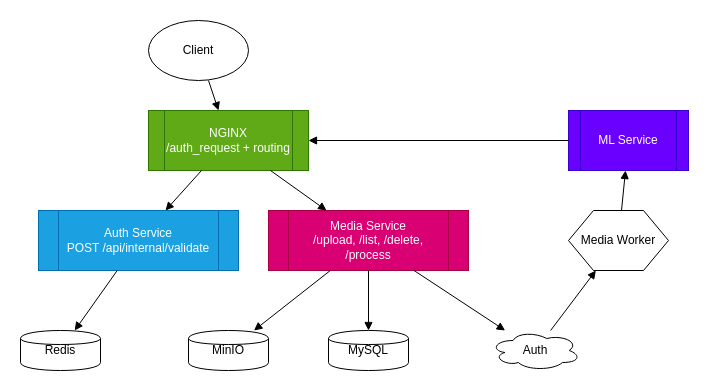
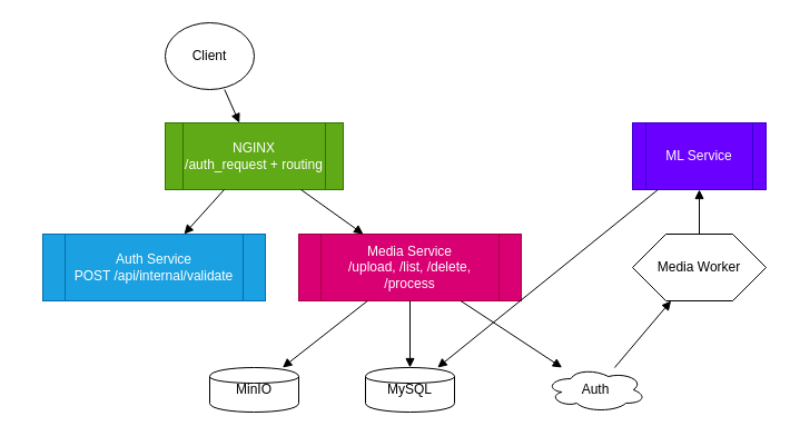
  <mxCell id="0" />
  <mxCell id="1" parent="0" />
- <mxCell id="2" value="Client" style="shape=ellipse;whiteSpace=wrap;html=1;" parent="1" vertex="1"><mxGeometry x="148" y="20" width="100" height="60" as="geometry" /></mxCell>
+ <mxCell id="2" value="Client" style="shape=ellipse;whiteSpace=wrap;html=1;" parent="1" vertex="1"><mxGeometry x="148" y="20" width="80" height="60" as="geometry" /></mxCell>
  <mxCell id="3" value="NGINX&#10;/auth_request + routing" style="shape=process;whiteSpace=wrap;html=1;fillColor=#60a917;fontColor=#ffffff;strokeColor=#2D7600;" parent="1" vertex="1"><mxGeometry x="148" y="110" width="160" height="60" as="geometry" /></mxCell>
  <mxCell id="4" value="Auth Service&#10;POST /api/internal/validate" style="shape=process;whiteSpace=wrap;html=1;fillColor=#1ba1e2;fontColor=#ffffff;strokeColor=#006EAF;" parent="1" vertex="1"><mxGeometry x="38" y="210" width="200" height="60" as="geometry" /></mxCell>
  <mxCell id="5" value="Media Service&#10;/upload, /list, /delete, /process" style="shape=process;whiteSpace=wrap;html=1;fillColor=#d80073;fontColor=#ffffff;strokeColor=#A50040;" parent="1" vertex="1"><mxGeometry x="268" y="210" width="200" height="60" as="geometry" /></mxCell>
- <mxCell id="6" value="Redis" style="shape=cylinder;whiteSpace=wrap;html=1;" parent="1" vertex="1"><mxGeometry x="20" y="330" width="80" height="40" as="geometry" /></mxCell>
  <mxCell id="7" value="MinIO" style="shape=cylinder;whiteSpace=wrap;html=1;" parent="1" vertex="1"><mxGeometry x="188" y="330" width="80" height="40" as="geometry" /></mxCell>
  <mxCell id="8" value="MySQL" style="shape=cylinder;whiteSpace=wrap;html=1;" parent="1" vertex="1"><mxGeometry x="328" y="330" width="80" height="40" as="geometry" /></mxCell>
  <mxCell id="9" value="Auth" style="shape=cloud;whiteSpace=wrap;html=1;" parent="1" vertex="1"><mxGeometry x="490" y="330" width="90" height="40" as="geometry" /></mxCell>
- <mxCell id="10" value="Media Worker" style="shape=hexagon;whiteSpace=wrap;html=1;" parent="1" vertex="1"><mxGeometry x="568" y="210" width="100" height="60" as="geometry" /></mxCell>
+ <mxCell id="10" value="Media Worker" style="shape=hexagon;whiteSpace=wrap;html=1;" parent="1" vertex="1"><mxGeometry x="568" y="210" width="120" height="60" as="geometry" /></mxCell>
  <mxCell id="11" value="ML Service" style="shape=process;whiteSpace=wrap;html=1;fillColor=#6a00ff;fontColor=#ffffff;strokeColor=#3700CC;" parent="1" vertex="1"><mxGeometry x="568" y="110" width="120" height="60" as="geometry" /></mxCell>
  <mxCell id="12" style="endArrow=block;" parent="1" source="2" target="3" edge="1"><mxGeometry relative="1" as="geometry" /></mxCell>
  <mxCell id="13" style="endArrow=block;" parent="1" source="3" target="4" edge="1"><mxGeometry relative="1" as="geometry" /></mxCell>
  <mxCell id="14" style="endArrow=block;" parent="1" source="3" target="5" edge="1"><mxGeometry relative="1" as="geometry" /></mxCell>
- <mxCell id="15" style="endArrow=block;" parent="1" source="4" target="6" edge="1"><mxGeometry relative="1" as="geometry" /></mxCell>
  <mxCell id="16" style="endArrow=block;" parent="1" source="5" target="7" edge="1"><mxGeometry relative="1" as="geometry" /></mxCell>
  <mxCell id="17" style="endArrow=block;" parent="1" source="5" target="8" edge="1"><mxGeometry relative="1" as="geometry" /></mxCell>
  <mxCell id="18" style="endArrow=block;" parent="1" source="5" target="9" edge="1"><mxGeometry relative="1" as="geometry" /></mxCell>
  <mxCell id="19" style="endArrow=block;" parent="1" source="9" target="10" edge="1"><mxGeometry relative="1" as="geometry" /></mxCell>
  <mxCell id="20" style="endArrow=block;" parent="1" source="10" target="11" edge="1"><mxGeometry relative="1" as="geometry" /></mxCell>
- <mxCell id="21" style="endArrow=block;" parent="1" source="11" target="3" edge="1"><mxGeometry relative="1" as="geometry" /></mxCell>
+ <mxCell id="21" style="endArrow=block;" parent="1" source="11" target="8" edge="1"><mxGeometry relative="1" as="geometry" /></mxCell>
